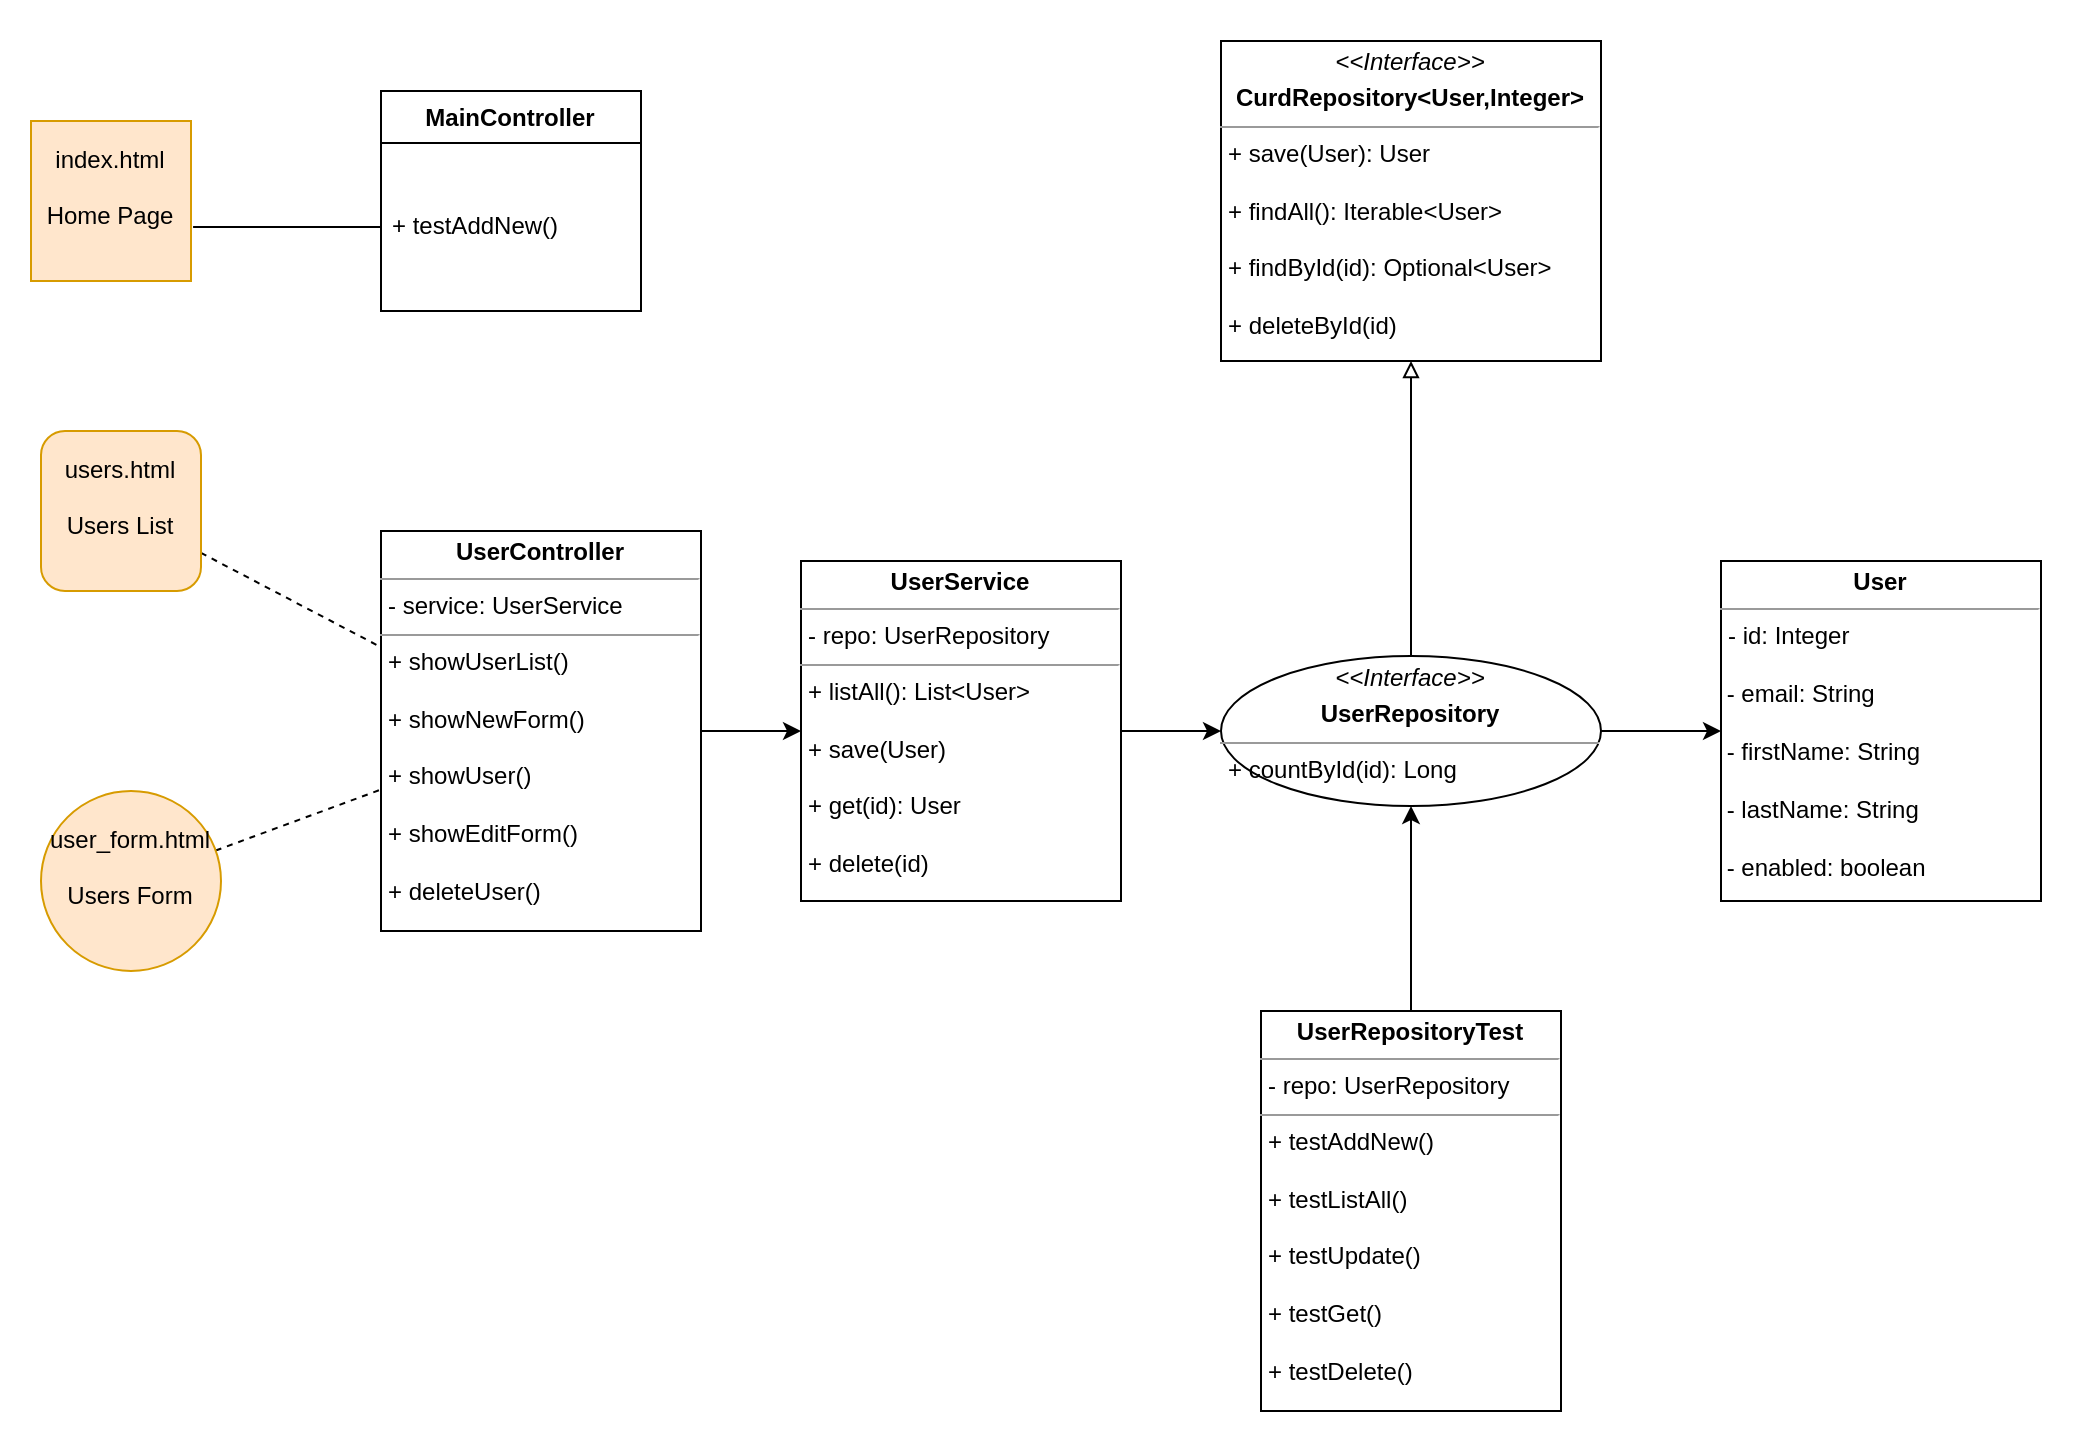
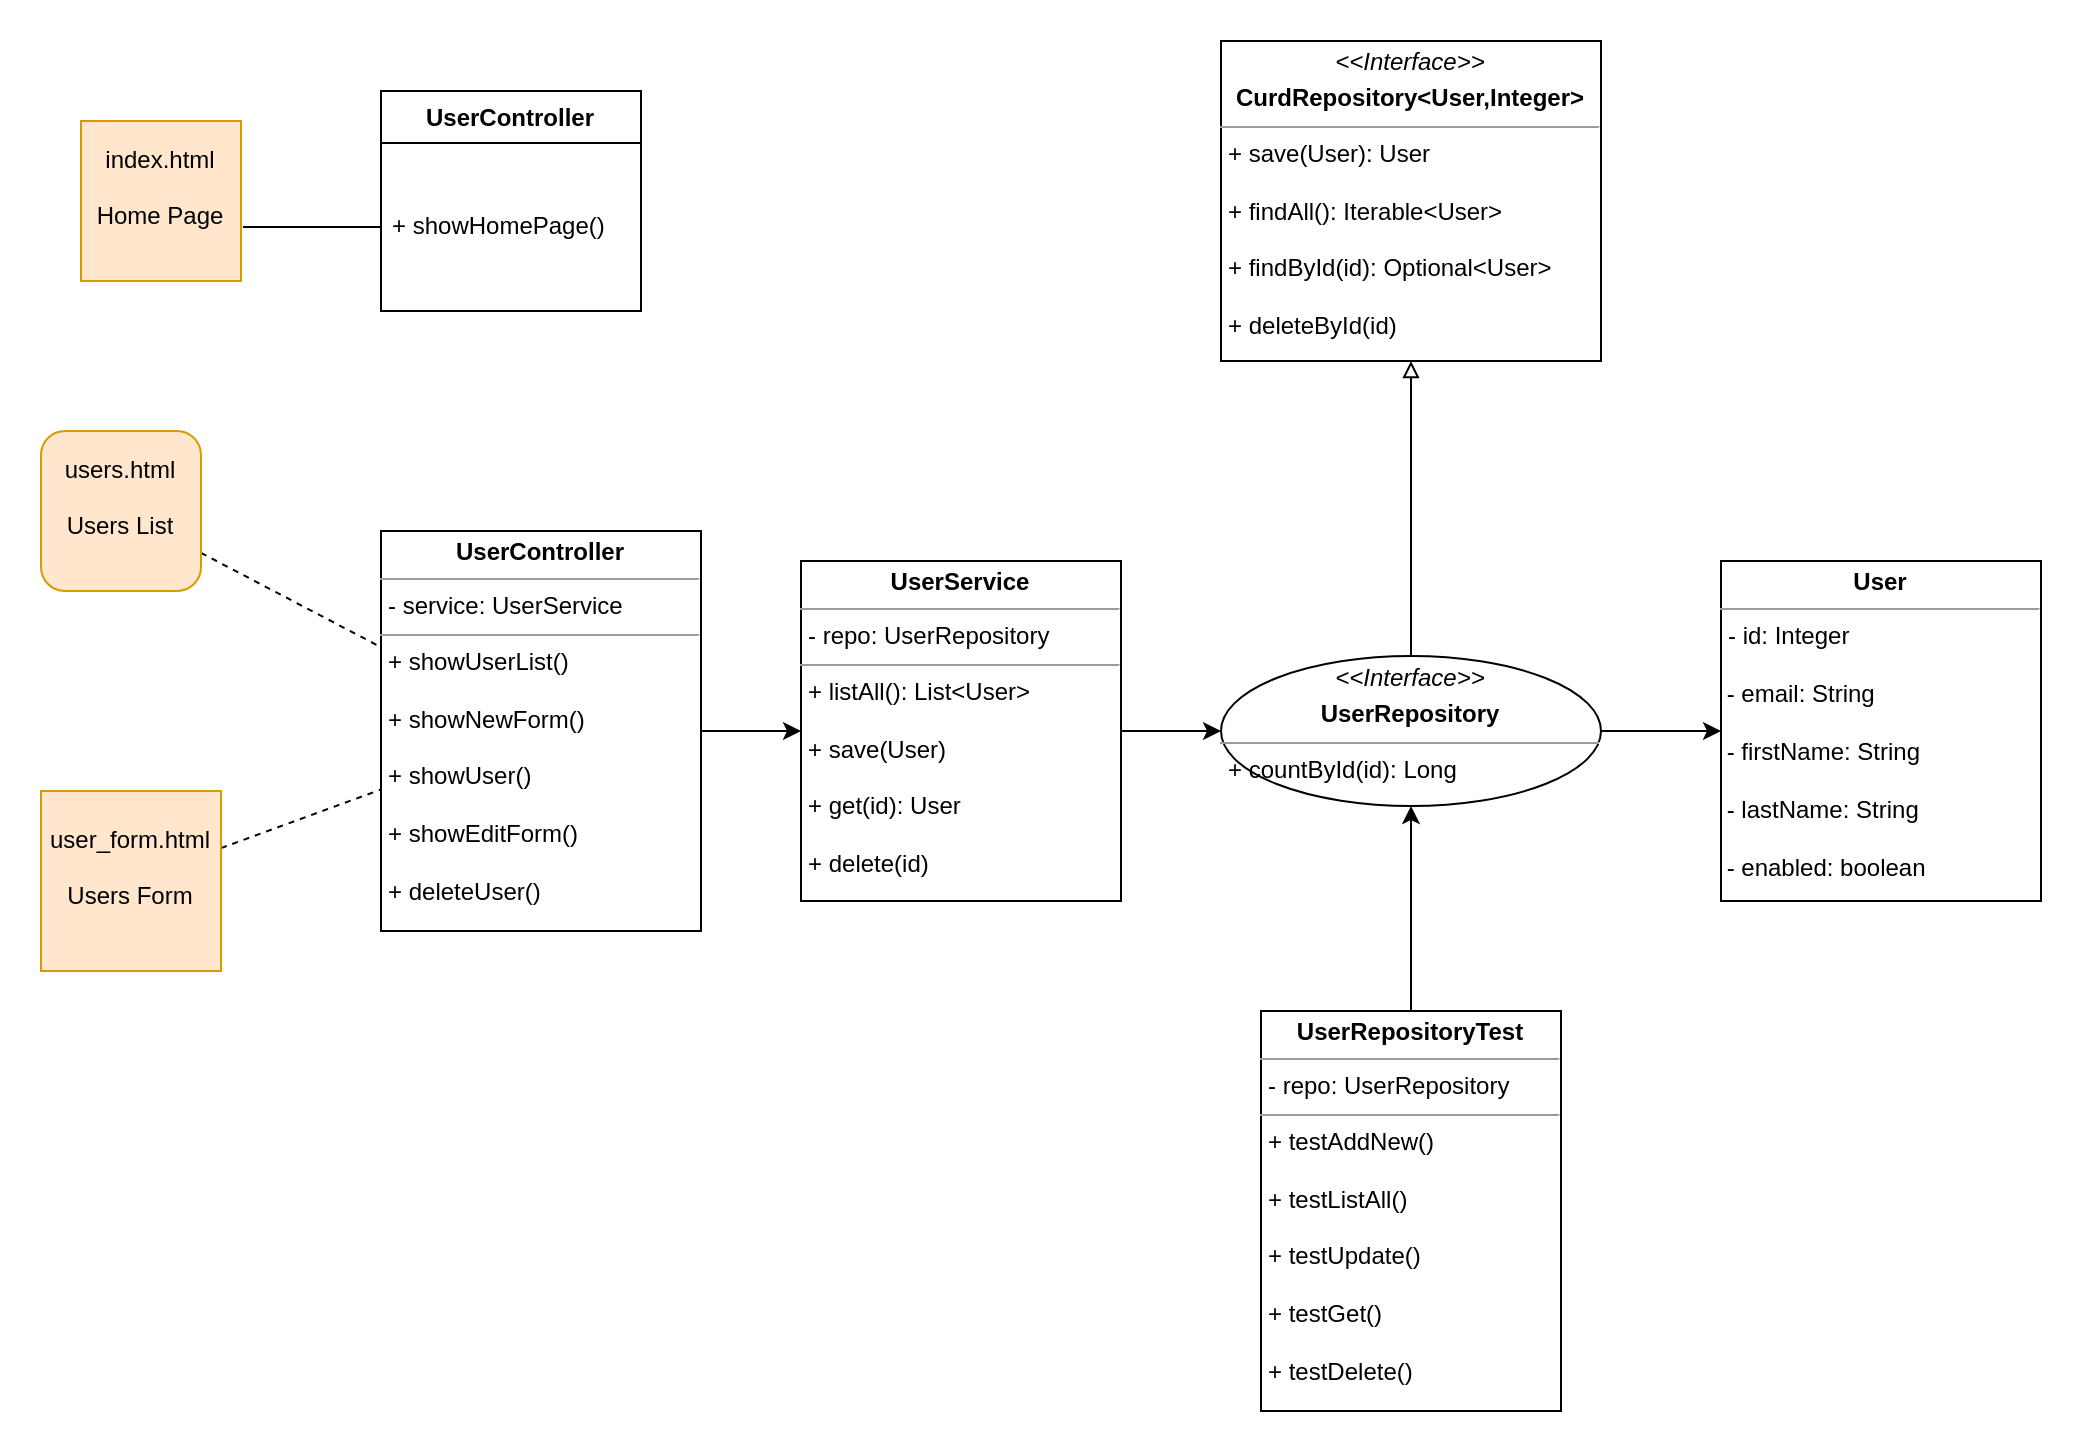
  <mxCell id="0" />
  <mxCell id="1" parent="0" />
- <mxCell id="2" value="MainController" style="swimlane;fontStyle=1;align=center;verticalAlign=top;childLayout=stackLayout;horizontal=1;startSize=26;horizontalStack=0;resizeParent=1;resizeParentMax=0;resizeLast=0;collapsible=1;marginBottom=0;whiteSpace=wrap;html=1;" vertex="1" parent="1"><mxGeometry x="190" y="45" width="130" height="110" as="geometry" /></mxCell>
- <mxCell id="3" value="+ testAddNew()" style="text;strokeColor=none;fillColor=none;align=left;verticalAlign=middle;spacingLeft=4;spacingRight=4;overflow=hidden;rotatable=0;points=[[0,0.5],[1,0.5]];portConstraint=eastwest;whiteSpace=wrap;html=1;" vertex="1" parent="2"><mxGeometry y="26" width="130" height="84" as="geometry" /></mxCell>
- <mxCell id="4" value="index.html&#10;&#10;Home Page&#10;" style="aspect=fixed;labelBackgroundColor=none;fillColor=#ffe6cc;strokeColor=#d79b00;" vertex="1" parent="1"><mxGeometry x="15" y="60" width="80" height="80" as="geometry" /></mxCell>
+ <mxCell id="2" value="UserController" style="swimlane;fontStyle=1;align=center;verticalAlign=top;childLayout=stackLayout;horizontal=1;startSize=26;horizontalStack=0;resizeParent=1;resizeParentMax=0;resizeLast=0;collapsible=1;marginBottom=0;whiteSpace=wrap;html=1;" vertex="1" parent="1"><mxGeometry x="190" y="45" width="130" height="110" as="geometry" /></mxCell>
+ <mxCell id="3" value="+ showHomePage()" style="text;strokeColor=none;fillColor=none;align=left;verticalAlign=middle;spacingLeft=4;spacingRight=4;overflow=hidden;rotatable=0;points=[[0,0.5],[1,0.5]];portConstraint=eastwest;whiteSpace=wrap;html=1;" vertex="1" parent="2"><mxGeometry y="26" width="130" height="84" as="geometry" /></mxCell>
+ <mxCell id="4" value="index.html&#10;&#10;Home Page&#10;" style="aspect=fixed;labelBackgroundColor=none;fillColor=#ffe6cc;strokeColor=#d79b00;" vertex="1" parent="1"><mxGeometry x="40" y="60" width="80" height="80" as="geometry" /></mxCell>
  <mxCell id="5" style="edgeStyle=orthogonalEdgeStyle;rounded=0;orthogonalLoop=1;jettySize=auto;html=1;entryX=1.013;entryY=0.663;entryDx=0;entryDy=0;entryPerimeter=0;dashed=0;endArrow=none;endFill=0;" edge="1" parent="1" source="3" target="4"><mxGeometry relative="1" as="geometry" /></mxCell>
  <mxCell id="6" value="" style="edgeStyle=orthogonalEdgeStyle;rounded=0;orthogonalLoop=1;jettySize=auto;html=1;" edge="1" parent="1" source="7" target="13"><mxGeometry relative="1" as="geometry" /></mxCell>
  <mxCell id="7" value="&lt;p style=&quot;margin:0px;margin-top:4px;text-align:center;&quot;&gt;&lt;b&gt;UserController&lt;/b&gt;&lt;br&gt;&lt;/p&gt;&lt;hr size=&quot;1&quot;&gt;&lt;p style=&quot;margin:0px;margin-left:4px;&quot;&gt;- service: UserService&lt;br&gt;&lt;/p&gt;&lt;hr size=&quot;1&quot;&gt;&lt;p style=&quot;margin:0px;margin-left:4px;&quot;&gt;+ showUserList()&lt;/p&gt;&lt;p style=&quot;margin:0px;margin-left:4px;&quot;&gt;&lt;br&gt;&lt;/p&gt;&lt;p style=&quot;margin:0px;margin-left:4px;&quot;&gt;+ showNewForm()&lt;/p&gt;&lt;p style=&quot;margin:0px;margin-left:4px;&quot;&gt;&lt;br&gt;&lt;/p&gt;&lt;p style=&quot;margin:0px;margin-left:4px;&quot;&gt;+ showUser()&lt;/p&gt;&lt;p style=&quot;margin:0px;margin-left:4px;&quot;&gt;&lt;br&gt;&lt;/p&gt;&lt;p style=&quot;margin:0px;margin-left:4px;&quot;&gt;+ showEditForm()&lt;/p&gt;&lt;p style=&quot;margin:0px;margin-left:4px;&quot;&gt;&lt;br&gt;&lt;/p&gt;&lt;p style=&quot;margin:0px;margin-left:4px;&quot;&gt;+ deleteUser()&lt;/p&gt;" style="verticalAlign=top;align=left;overflow=fill;fontSize=12;fontFamily=Helvetica;html=1;whiteSpace=wrap;" vertex="1" parent="1"><mxGeometry x="190" y="265" width="160" height="200" as="geometry" /></mxCell>
  <mxCell id="8" value="" style="rounded=0;orthogonalLoop=1;jettySize=auto;html=1;dashed=1;endArrow=none;endFill=0;" edge="1" parent="1" source="9" target="7"><mxGeometry relative="1" as="geometry" /></mxCell>
  <mxCell id="9" value="users.html&#10;&#10;Users List&#10;" style="aspect=fixed;labelBackgroundColor=none;fillColor=#ffe6cc;strokeColor=#d79b00;rounded=1;" vertex="1" parent="1"><mxGeometry x="20" y="215" width="80" height="80" as="geometry" /></mxCell>
  <mxCell id="10" value="" style="rounded=0;orthogonalLoop=1;jettySize=auto;html=1;dashed=1;endArrow=none;endFill=0;" edge="1" parent="1" source="11" target="7"><mxGeometry relative="1" as="geometry" /></mxCell>
- <mxCell id="11" value="user_form.html&#10;&#10;Users Form&#10;" style="ellipse;aspect=fixed;labelBackgroundColor=none;fillColor=#ffe6cc;strokeColor=#d79b00;" vertex="1" parent="1"><mxGeometry x="20" y="395" width="90" height="90" as="geometry" /></mxCell>
+ <mxCell id="11" value="user_form.html&#10;&#10;Users Form&#10;" style="aspect=fixed;labelBackgroundColor=none;fillColor=#ffe6cc;strokeColor=#d79b00;" vertex="1" parent="1"><mxGeometry x="20" y="395" width="90" height="90" as="geometry" /></mxCell>
  <mxCell id="12" value="" style="edgeStyle=orthogonalEdgeStyle;rounded=0;orthogonalLoop=1;jettySize=auto;html=1;" edge="1" parent="1" source="13" target="17"><mxGeometry relative="1" as="geometry" /></mxCell>
  <mxCell id="13" value="&lt;p style=&quot;margin:0px;margin-top:4px;text-align:center;&quot;&gt;&lt;b&gt;UserService&lt;/b&gt;&lt;br&gt;&lt;/p&gt;&lt;hr size=&quot;1&quot;&gt;&lt;p style=&quot;margin:0px;margin-left:4px;&quot;&gt;- repo: UserRepository&lt;br&gt;&lt;/p&gt;&lt;hr size=&quot;1&quot;&gt;&lt;p style=&quot;margin:0px;margin-left:4px;&quot;&gt;+ listAll(): List&amp;lt;User&amp;gt;&lt;br&gt;&lt;/p&gt;&lt;p style=&quot;margin:0px;margin-left:4px;&quot;&gt;&lt;br&gt;&lt;/p&gt;&lt;p style=&quot;margin:0px;margin-left:4px;&quot;&gt;+ save(User)&lt;/p&gt;&lt;p style=&quot;margin:0px;margin-left:4px;&quot;&gt;&lt;br&gt;&lt;/p&gt;&lt;p style=&quot;margin:0px;margin-left:4px;&quot;&gt;+ get(id): User&lt;br&gt;&lt;/p&gt;&lt;p style=&quot;margin:0px;margin-left:4px;&quot;&gt;&lt;br&gt;&lt;/p&gt;&lt;p style=&quot;margin:0px;margin-left:4px;&quot;&gt;+ delete(id)&lt;/p&gt;" style="verticalAlign=top;align=left;overflow=fill;fontSize=12;fontFamily=Helvetica;html=1;whiteSpace=wrap;" vertex="1" parent="1"><mxGeometry x="400" y="280" width="160" height="170" as="geometry" /></mxCell>
  <mxCell id="14" value="&lt;p style=&quot;margin:0px;margin-top:4px;text-align:center;&quot;&gt;&lt;i&gt;&amp;lt;&amp;lt;Interface&amp;gt;&amp;gt;&lt;/i&gt;&lt;/p&gt;&lt;p style=&quot;margin:0px;margin-top:4px;text-align:center;&quot;&gt;&lt;b&gt;CurdRepository&amp;lt;User,Integer&amp;gt;&lt;/b&gt;&lt;/p&gt;&lt;hr size=&quot;1&quot;&gt;&lt;p style=&quot;margin:0px;margin-left:4px;&quot;&gt;+ save(User): User&lt;br&gt;&lt;/p&gt;&lt;p style=&quot;margin:0px;margin-left:4px;&quot;&gt;&lt;br&gt;&lt;/p&gt;&lt;p style=&quot;margin:0px;margin-left:4px;&quot;&gt;+ findAll(): Iterable&amp;lt;User&amp;gt;&lt;/p&gt;&lt;p style=&quot;margin:0px;margin-left:4px;&quot;&gt;&lt;br&gt;&lt;/p&gt;&lt;p style=&quot;margin:0px;margin-left:4px;&quot;&gt;+ findById(id): Optional&amp;lt;User&amp;gt;&lt;/p&gt;&lt;p style=&quot;margin:0px;margin-left:4px;&quot;&gt;&lt;br&gt;&lt;/p&gt;&lt;p style=&quot;margin:0px;margin-left:4px;&quot;&gt;+ deleteById(id)&lt;/p&gt;" style="verticalAlign=top;align=left;overflow=fill;fontSize=12;fontFamily=Helvetica;html=1;whiteSpace=wrap;strokeColor=default;movable=1;resizable=1;rotatable=1;deletable=1;editable=1;locked=0;connectable=1;fillColor=default;strokeWidth=1;gradientColor=none;imageAspect=1;allowArrows=1;recursiveResize=1;expand=1;" vertex="1" parent="1"><mxGeometry x="610" y="20" width="190" height="160" as="geometry" /></mxCell>
  <mxCell id="15" style="edgeStyle=orthogonalEdgeStyle;rounded=0;orthogonalLoop=1;jettySize=auto;html=1;entryX=0.5;entryY=1;entryDx=0;entryDy=0;endArrow=block;endFill=0;" edge="1" parent="1" source="17" target="14"><mxGeometry relative="1" as="geometry" /></mxCell>
  <mxCell id="16" value="" style="edgeStyle=orthogonalEdgeStyle;rounded=0;orthogonalLoop=1;jettySize=auto;html=1;" edge="1" parent="1" source="17" target="18"><mxGeometry relative="1" as="geometry" /></mxCell>
  <mxCell id="17" value="&lt;p style=&quot;margin:0px;margin-top:4px;text-align:center;&quot;&gt;&lt;i&gt;&amp;lt;&amp;lt;Interface&amp;gt;&amp;gt;&lt;/i&gt;&lt;/p&gt;&lt;p style=&quot;margin:0px;margin-top:4px;text-align:center;&quot;&gt;&lt;b&gt;UserRepository&lt;/b&gt;&lt;/p&gt;&lt;hr size=&quot;1&quot;&gt;&lt;p style=&quot;margin:0px;margin-left:4px;&quot;&gt;+ countById(id): Long&lt;br&gt;&lt;/p&gt;&lt;p style=&quot;margin:0px;margin-left:4px;&quot;&gt;&lt;br&gt;&lt;/p&gt;" style="ellipse;verticalAlign=top;align=left;overflow=fill;fontSize=12;fontFamily=Helvetica;html=1;whiteSpace=wrap;strokeColor=default;movable=1;resizable=1;rotatable=1;deletable=1;editable=1;locked=0;connectable=1;fillColor=default;strokeWidth=1;gradientColor=none;imageAspect=1;allowArrows=1;recursiveResize=1;expand=1;" vertex="1" parent="1"><mxGeometry x="610" y="327.5" width="190" height="75" as="geometry" /></mxCell>
  <mxCell id="18" value="&lt;p style=&quot;margin:0px;margin-top:4px;text-align:center;&quot;&gt;&lt;b&gt;User&lt;/b&gt;&lt;br&gt;&lt;/p&gt;&lt;hr size=&quot;1&quot;&gt;&lt;p style=&quot;margin:0px;margin-left:4px;&quot;&gt;- id: Integer&lt;br&gt;&lt;/p&gt;&lt;div&gt;&lt;br&gt;&lt;/div&gt;&lt;div&gt;&amp;nbsp;- email: String&lt;/div&gt;&lt;div&gt;&lt;br&gt;&lt;/div&gt;&lt;div&gt;&amp;nbsp;- firstName: String&lt;/div&gt;&lt;div&gt;&lt;br&gt;&lt;/div&gt;&lt;div&gt;&amp;nbsp;- lastName: String&lt;/div&gt;&lt;div&gt;&lt;br&gt;&lt;/div&gt;&lt;div&gt;&amp;nbsp;- enabled: boolean&lt;/div&gt;" style="verticalAlign=top;align=left;overflow=fill;fontSize=12;fontFamily=Helvetica;html=1;whiteSpace=wrap;" vertex="1" parent="1"><mxGeometry x="860" y="280" width="160" height="170" as="geometry" /></mxCell>
  <mxCell id="19" value="" style="edgeStyle=orthogonalEdgeStyle;rounded=0;orthogonalLoop=1;jettySize=auto;html=1;" edge="1" parent="1" source="20" target="17"><mxGeometry relative="1" as="geometry" /></mxCell>
  <mxCell id="20" value="&lt;p style=&quot;margin:0px;margin-top:4px;text-align:center;&quot;&gt;&lt;b&gt;UserRepositoryTest&lt;/b&gt;&lt;/p&gt;&lt;p style=&quot;margin:0px;margin-top:4px;text-align:center;&quot;&gt;&lt;/p&gt;&lt;hr size=&quot;1&quot;&gt;&lt;p style=&quot;margin:0px;margin-left:4px;&quot;&gt;- repo: UserRepository&lt;br&gt;&lt;/p&gt;&lt;hr size=&quot;1&quot;&gt;&lt;p style=&quot;margin:0px;margin-left:4px;&quot;&gt;+ testAddNew()&lt;br&gt;&lt;/p&gt;&lt;p style=&quot;margin:0px;margin-left:4px;&quot;&gt;&lt;br&gt;&lt;/p&gt;&lt;p style=&quot;margin:0px;margin-left:4px;&quot;&gt;+ testListAll()&lt;/p&gt;&lt;p style=&quot;margin:0px;margin-left:4px;&quot;&gt;&lt;br&gt;&lt;/p&gt;&lt;p style=&quot;margin:0px;margin-left:4px;&quot;&gt;+ testUpdate()&lt;/p&gt;&lt;p style=&quot;margin:0px;margin-left:4px;&quot;&gt;&lt;br&gt;&lt;/p&gt;&lt;p style=&quot;margin:0px;margin-left:4px;&quot;&gt;+ testGet()&lt;/p&gt;&lt;p style=&quot;margin:0px;margin-left:4px;&quot;&gt;&lt;br&gt;&lt;/p&gt;&lt;p style=&quot;margin:0px;margin-left:4px;&quot;&gt;+ testDelete()&lt;/p&gt;" style="verticalAlign=top;align=left;overflow=fill;fontSize=12;fontFamily=Helvetica;html=1;whiteSpace=wrap;" vertex="1" parent="1"><mxGeometry x="630" y="505" width="150" height="200" as="geometry" /></mxCell>
